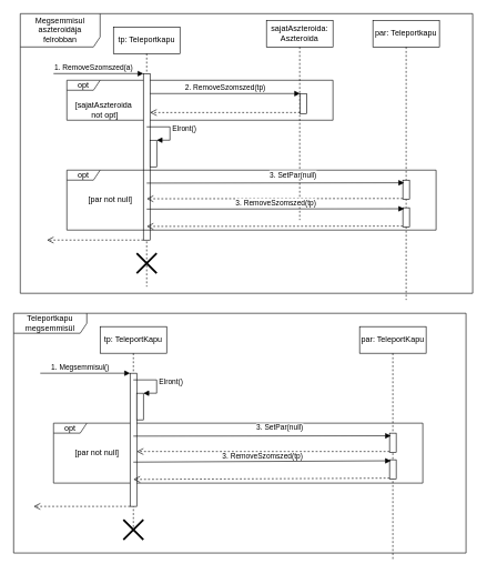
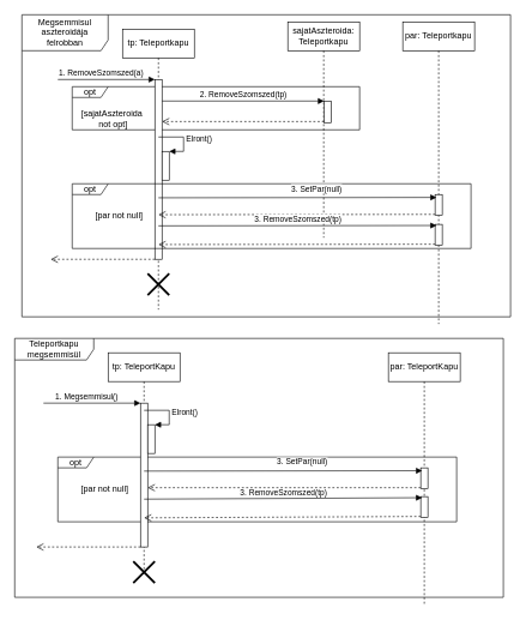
  <mxCell id="0" />
  <mxCell id="1" parent="0" />
  <mxCell id="2" value="&lt;span&gt;Teleportkapu megsemmisül&lt;/span&gt;" style="shape=umlFrame;whiteSpace=wrap;html=1;width=110;height=30;" vertex="1" parent="1"><mxGeometry x="20" y="470" width="680" height="360" as="geometry" /></mxCell>
  <mxCell id="3" value="Megsemmisul aszteroidája felrobban" style="shape=umlFrame;whiteSpace=wrap;html=1;width=120;height=50;" vertex="1" parent="1"><mxGeometry x="30" y="20" width="680" height="420" as="geometry" /></mxCell>
  <mxCell id="4" value="opt" style="shape=umlFrame;whiteSpace=wrap;html=1;width=50;height=15;" parent="1" vertex="1"><mxGeometry x="80" y="635" width="555" height="90" as="geometry" /></mxCell>
  <mxCell id="5" value="opt" style="shape=umlFrame;whiteSpace=wrap;html=1;width=50;height=15;" parent="1" vertex="1"><mxGeometry x="100" y="120" width="400" height="60" as="geometry" /></mxCell>
  <mxCell id="6" value="tp: Teleportkapu" style="shape=umlLifeline;perimeter=lifelinePerimeter;whiteSpace=wrap;html=1;container=1;collapsible=0;recursiveResize=0;outlineConnect=0;" parent="1" vertex="1"><mxGeometry x="170" y="40" width="100" height="390" as="geometry" /></mxCell>
  <mxCell id="7" value="" style="html=1;points=[];perimeter=orthogonalPerimeter;" parent="6" vertex="1"><mxGeometry x="45" y="70" width="10" height="250" as="geometry" /></mxCell>
  <mxCell id="8" value="1. RemoveSzomszed(a)" style="html=1;verticalAlign=bottom;endArrow=block;entryX=0;entryY=0;" parent="6" target="7" edge="1"><mxGeometry x="-0.111" relative="1" as="geometry"><mxPoint x="-90" y="70" as="sourcePoint" /><mxPoint as="offset" /></mxGeometry></mxCell>
  <mxCell id="9" value="" style="html=1;verticalAlign=bottom;endArrow=open;dashed=1;endSize=8;" parent="6" edge="1"><mxGeometry x="1" y="-52" relative="1" as="geometry"><mxPoint x="-100" y="320" as="targetPoint" /><mxPoint x="-15" y="2" as="offset" /><mxPoint x="45" y="320" as="sourcePoint" /></mxGeometry></mxCell>
  <mxCell id="10" value="" style="html=1;points=[];perimeter=orthogonalPerimeter;" parent="6" vertex="1"><mxGeometry x="55" y="170" width="10" height="40" as="geometry" /></mxCell>
  <mxCell id="11" value="Elront()" style="edgeStyle=orthogonalEdgeStyle;html=1;align=left;spacingLeft=2;endArrow=block;rounded=0;entryX=1;entryY=0;" parent="6" target="10" edge="1"><mxGeometry relative="1" as="geometry"><mxPoint x="50" y="150" as="sourcePoint" /><Array as="points"><mxPoint x="85" y="150" /></Array></mxGeometry></mxCell>
  <mxCell id="12" value="" style="shape=umlDestroy;whiteSpace=wrap;html=1;strokeWidth=3;" vertex="1" parent="6"><mxGeometry x="35" y="340" width="30" height="30" as="geometry" /></mxCell>
  <mxCell id="13" value="par: Teleportkapu" style="shape=umlLifeline;perimeter=lifelinePerimeter;whiteSpace=wrap;html=1;container=1;collapsible=0;recursiveResize=0;outlineConnect=0;" parent="1" vertex="1"><mxGeometry x="560" y="30" width="100" height="420" as="geometry" /></mxCell>
  <mxCell id="14" value="" style="html=1;points=[];perimeter=orthogonalPerimeter;" parent="13" vertex="1"><mxGeometry x="45" y="281.5" width="10" height="29" as="geometry" /></mxCell>
  <mxCell id="15" value="" style="html=1;points=[];perimeter=orthogonalPerimeter;" parent="13" vertex="1"><mxGeometry x="45" y="240" width="10" height="29" as="geometry" /></mxCell>
  <mxCell id="16" value="" style="html=1;verticalAlign=bottom;endArrow=open;dashed=1;endSize=8;exitX=0;exitY=0.95;entryX=0.5;entryY=0.832;entryDx=0;entryDy=0;entryPerimeter=0;" parent="13" source="15" edge="1"><mxGeometry x="0.012" y="82" relative="1" as="geometry"><mxPoint x="-340" y="268" as="targetPoint" /><mxPoint as="offset" /></mxGeometry></mxCell>
- <mxCell id="17" value="sajatAszteroida: Aszteroida" style="shape=umlLifeline;perimeter=lifelinePerimeter;whiteSpace=wrap;html=1;container=1;collapsible=0;recursiveResize=0;outlineConnect=0;" parent="1" vertex="1"><mxGeometry x="400" y="30" width="100" height="300" as="geometry" /></mxCell>
+ <mxCell id="17" value="sajatAszteroida: Teleportkapu" style="shape=umlLifeline;perimeter=lifelinePerimeter;whiteSpace=wrap;html=1;container=1;collapsible=0;recursiveResize=0;outlineConnect=0;" parent="1" vertex="1"><mxGeometry x="400" y="30" width="100" height="300" as="geometry" /></mxCell>
  <mxCell id="18" value="" style="html=1;points=[];perimeter=orthogonalPerimeter;" parent="17" vertex="1"><mxGeometry x="50.5" y="110" width="10" height="30" as="geometry" /></mxCell>
  <mxCell id="19" value="2. RemoveSzomszed(tp)" style="html=1;verticalAlign=bottom;endArrow=block;entryX=0;entryY=0;" parent="1" edge="1"><mxGeometry relative="1" as="geometry"><mxPoint x="225" y="140" as="sourcePoint" /><mxPoint x="450.5" y="140" as="targetPoint" /></mxGeometry></mxCell>
  <mxCell id="20" value="" style="html=1;verticalAlign=bottom;endArrow=open;dashed=1;endSize=8;exitX=0;exitY=0.95;" parent="1" source="18" edge="1"><mxGeometry x="-0.164" y="64" relative="1" as="geometry"><mxPoint x="225" y="168.5" as="targetPoint" /><mxPoint as="offset" /></mxGeometry></mxCell>
  <mxCell id="21" value="3. RemoveSzomszed(tp)" style="html=1;verticalAlign=bottom;endArrow=block;entryX=0.2;entryY=0.052;entryDx=0;entryDy=0;entryPerimeter=0;" parent="1" target="14" edge="1"><mxGeometry relative="1" as="geometry"><mxPoint x="220" y="313.5" as="sourcePoint" /><mxPoint x="610" y="240.5" as="targetPoint" /></mxGeometry></mxCell>
  <mxCell id="22" value="" style="html=1;verticalAlign=bottom;endArrow=open;dashed=1;endSize=8;exitX=0;exitY=0.95;entryX=0.5;entryY=0.832;entryDx=0;entryDy=0;entryPerimeter=0;" parent="1" source="14" edge="1"><mxGeometry x="0.012" y="82" relative="1" as="geometry"><mxPoint x="220" y="339.5" as="targetPoint" /><mxPoint as="offset" /></mxGeometry></mxCell>
  <mxCell id="23" value="[sajatAszteroida&lt;br&gt;&amp;nbsp;not opt]" style="text;html=1;align=center;verticalAlign=middle;resizable=0;points=[];autosize=1;" parent="1" vertex="1"><mxGeometry x="105" y="150" width="100" height="30" as="geometry" /></mxCell>
  <mxCell id="24" value="opt" style="shape=umlFrame;whiteSpace=wrap;html=1;width=50;height=15;" parent="1" vertex="1"><mxGeometry x="100" y="255" width="555" height="90" as="geometry" /></mxCell>
  <mxCell id="25" value="[par not null]" style="text;html=1;align=center;verticalAlign=middle;resizable=0;points=[];autosize=1;" parent="1" vertex="1"><mxGeometry x="125" y="290" width="80" height="20" as="geometry" /></mxCell>
  <mxCell id="26" value="3. SetPar(null)" style="html=1;verticalAlign=bottom;endArrow=block;entryX=0.2;entryY=0.052;entryDx=0;entryDy=0;entryPerimeter=0;" parent="1" edge="1"><mxGeometry x="0.137" y="3" relative="1" as="geometry"><mxPoint x="220" y="274.49" as="sourcePoint" /><mxPoint x="607" y="273.998" as="targetPoint" /><mxPoint as="offset" /></mxGeometry></mxCell>
  <mxCell id="27" value="tp: TeleportKapu" style="shape=umlLifeline;perimeter=lifelinePerimeter;whiteSpace=wrap;html=1;container=1;collapsible=0;recursiveResize=0;outlineConnect=0;" parent="1" vertex="1"><mxGeometry x="150" y="490" width="100" height="310" as="geometry" /></mxCell>
  <mxCell id="28" value="" style="html=1;points=[];perimeter=orthogonalPerimeter;" parent="27" vertex="1"><mxGeometry x="45" y="70" width="10" height="200" as="geometry" /></mxCell>
  <mxCell id="29" value="1. Megsemmisul()" style="html=1;verticalAlign=bottom;endArrow=block;entryX=0;entryY=0;" parent="27" target="28" edge="1"><mxGeometry x="-0.111" relative="1" as="geometry"><mxPoint x="-90" y="70" as="sourcePoint" /><mxPoint as="offset" /></mxGeometry></mxCell>
  <mxCell id="30" value="" style="html=1;verticalAlign=bottom;endArrow=open;dashed=1;endSize=8;" parent="27" edge="1"><mxGeometry x="1" y="-52" relative="1" as="geometry"><mxPoint x="-100" y="270" as="targetPoint" /><mxPoint x="-15" y="2" as="offset" /><mxPoint x="45" y="270" as="sourcePoint" /></mxGeometry></mxCell>
  <mxCell id="31" value="" style="html=1;points=[];perimeter=orthogonalPerimeter;" parent="27" vertex="1"><mxGeometry x="55" y="100" width="10" height="40" as="geometry" /></mxCell>
  <mxCell id="32" value="Elront()" style="edgeStyle=orthogonalEdgeStyle;html=1;align=left;spacingLeft=2;endArrow=block;rounded=0;entryX=1;entryY=0;" parent="27" target="31" edge="1"><mxGeometry relative="1" as="geometry"><mxPoint x="50" y="80" as="sourcePoint" /><Array as="points"><mxPoint x="85" y="80" /></Array></mxGeometry></mxCell>
  <mxCell id="33" value="" style="shape=umlDestroy;whiteSpace=wrap;html=1;strokeWidth=3;" vertex="1" parent="27"><mxGeometry x="35" y="290" width="30" height="30" as="geometry" /></mxCell>
  <mxCell id="34" value="par: TeleportKapu" style="shape=umlLifeline;perimeter=lifelinePerimeter;whiteSpace=wrap;html=1;container=1;collapsible=0;recursiveResize=0;outlineConnect=0;" parent="1" vertex="1"><mxGeometry x="540" y="490" width="100" height="350" as="geometry" /></mxCell>
  <mxCell id="35" value="" style="html=1;points=[];perimeter=orthogonalPerimeter;" parent="34" vertex="1"><mxGeometry x="45" y="200" width="10" height="29" as="geometry" /></mxCell>
  <mxCell id="36" value="" style="html=1;points=[];perimeter=orthogonalPerimeter;" parent="34" vertex="1"><mxGeometry x="45" y="160" width="10" height="29" as="geometry" /></mxCell>
  <mxCell id="37" value="3. RemoveSzomszed(tp)" style="html=1;verticalAlign=bottom;endArrow=block;entryX=0.2;entryY=0.052;entryDx=0;entryDy=0;entryPerimeter=0;" parent="1" target="35" edge="1"><mxGeometry relative="1" as="geometry"><mxPoint x="200" y="693.5" as="sourcePoint" /><mxPoint x="590" y="620.5" as="targetPoint" /></mxGeometry></mxCell>
  <mxCell id="38" value="" style="html=1;verticalAlign=bottom;endArrow=open;dashed=1;endSize=8;exitX=0;exitY=0.95;entryX=0.5;entryY=0.832;entryDx=0;entryDy=0;entryPerimeter=0;" parent="1" source="35" edge="1"><mxGeometry x="0.012" y="82" relative="1" as="geometry"><mxPoint x="200" y="719.5" as="targetPoint" /><mxPoint as="offset" /></mxGeometry></mxCell>
  <mxCell id="39" value="[par not null]" style="text;html=1;align=center;verticalAlign=middle;resizable=0;points=[];autosize=1;" parent="1" vertex="1"><mxGeometry x="105" y="670" width="80" height="20" as="geometry" /></mxCell>
  <mxCell id="40" value="3. SetPar(null)" style="html=1;verticalAlign=bottom;endArrow=block;entryX=0.2;entryY=0.052;entryDx=0;entryDy=0;entryPerimeter=0;" parent="1" edge="1"><mxGeometry x="0.137" y="3" relative="1" as="geometry"><mxPoint x="200" y="654.49" as="sourcePoint" /><mxPoint x="587" y="653.998" as="targetPoint" /><mxPoint as="offset" /></mxGeometry></mxCell>
  <mxCell id="41" value="" style="html=1;verticalAlign=bottom;endArrow=open;dashed=1;endSize=8;exitX=0;exitY=0.95;" parent="1" source="36" edge="1" target="28"><mxGeometry x="0.012" y="82" relative="1" as="geometry"><mxPoint x="200" y="758" as="targetPoint" /><mxPoint as="offset" /></mxGeometry></mxCell>
